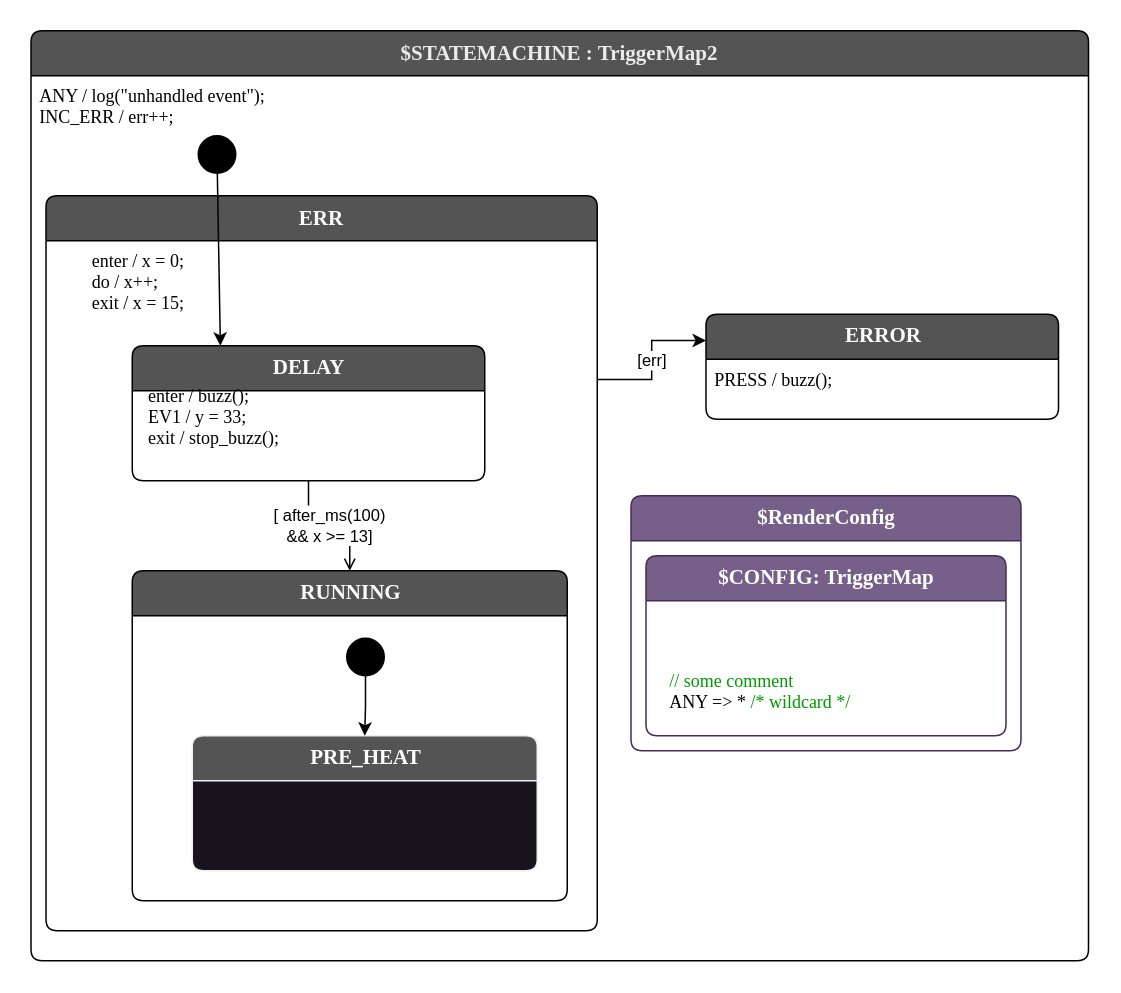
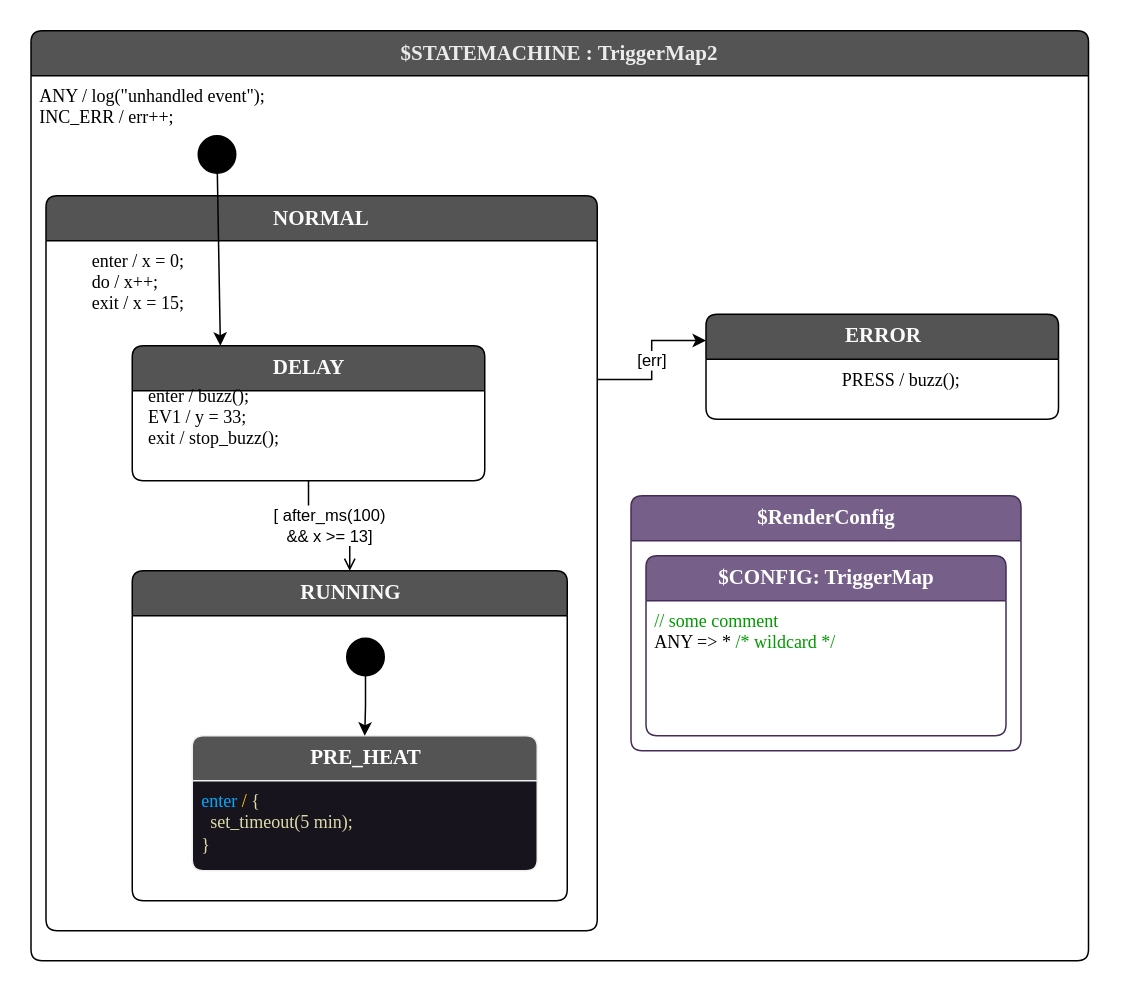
  <mxCell id="0" />
  <mxCell id="1" parent="0" />
  <mxCell id="2" value="$STATEMACHINE : TriggerMap2" style="shape=swimlane;rotatable=0;align=center;verticalAlign=top;fontFamily=Lucida Console;startSize=30;fontSize=14;fontStyle=1;swimlaneFillColor=default;rounded=1;arcSize=15;absoluteArcSize=1;fillColor=#545454;fontColor=#EBEBEB;" parent="1" vertex="1"><mxGeometry x="20" y="20" width="705" height="620" as="geometry" /></mxCell>
  <mxCell id="3" value="ANY / log(&quot;unhandled event&quot;);&#10;INC_ERR / err++;" style="fontFamily=Lucida Console;align=left;verticalAlign=top;fillColor=none;gradientColor=none;strokeColor=none;rounded=0;spacingLeft=4;resizable=0;movable=0;deletable=0;rotatable=0;autosize=1;" parent="2" vertex="1" connectable="0"><mxGeometry y="30" width="240" height="40" as="geometry" /></mxCell>
  <mxCell id="4" value="[err]" style="edgeStyle=orthogonalEdgeStyle;rounded=0;orthogonalLoop=1;jettySize=auto;html=1;exitX=1;exitY=0.25;exitDx=0;exitDy=0;entryX=0;entryY=0.25;entryDx=0;entryDy=0;" parent="2" source="5" target="17" edge="1"><mxGeometry relative="1" as="geometry" /></mxCell>
- <mxCell id="5" value="ERR" style="shape=swimlane;rotatable=0;align=center;verticalAlign=top;fontFamily=Lucida Console;startSize=30;fontSize=14;fontStyle=1;fontColor=#FAFAFA;fillColor=#545454;swimlaneFillColor=default;rounded=1;arcSize=15;absoluteArcSize=1;" parent="2" vertex="1"><mxGeometry x="10" y="110" width="367.5" height="490" as="geometry" /></mxCell>
+ <mxCell id="5" value="NORMAL" style="shape=swimlane;rotatable=0;align=center;verticalAlign=top;fontFamily=Lucida Console;startSize=30;fontSize=14;fontStyle=1;fontColor=#FAFAFA;fillColor=#545454;swimlaneFillColor=default;rounded=1;arcSize=15;absoluteArcSize=1;" parent="2" vertex="1"><mxGeometry x="10" y="110" width="367.5" height="490" as="geometry" /></mxCell>
  <mxCell id="6" value="enter / x = 0;&#10;do / x++;&#10;exit / x = 15;" style="fontFamily=Lucida Console;align=left;verticalAlign=top;fillColor=none;gradientColor=none;strokeColor=none;rounded=0;spacingLeft=4;resizable=0;movable=0;deletable=0;rotatable=0;autosize=1;" parent="5" vertex="1" connectable="0"><mxGeometry x="25" y="30" width="130" height="60" as="geometry" /></mxCell>
  <mxCell id="7" value="[ after_ms(100) &lt;br&gt;&amp;amp;&amp;amp; x &amp;gt;= 13]" style="edgeStyle=orthogonalEdgeStyle;rounded=0;orthogonalLoop=1;jettySize=auto;html=1;exitX=0.5;exitY=1;exitDx=0;exitDy=0;entryX=0.5;entryY=0;entryDx=0;entryDy=0;endArrow=open;" parent="5" source="8" target="10" edge="1"><mxGeometry relative="1" as="geometry" /></mxCell>
  <mxCell id="8" value="DELAY" style="shape=swimlane;rotatable=0;align=center;verticalAlign=top;fontFamily=Lucida Console;startSize=30;fontSize=14;fontStyle=1;swimlaneFillColor=default;html=1;rounded=1;arcSize=15;absoluteArcSize=1;fillColor=#545454;fontColor=#FAFAFA;" parent="5" vertex="1"><mxGeometry x="57.5" y="100" width="235" height="90" as="geometry" /></mxCell>
  <mxCell id="9" value="enter / buzz();&#10;EV1 / y = 33;&#10;exit / stop_buzz();" style="fontFamily=Lucida Console;align=left;verticalAlign=top;fillColor=none;gradientColor=none;strokeColor=none;rounded=0;spacingLeft=4;resizable=0;movable=0;deletable=0;rotatable=0;autosize=1;" parent="8" vertex="1" connectable="0"><mxGeometry x="5" y="20" width="160" height="60" as="geometry" /></mxCell>
  <mxCell id="10" value="RUNNING" style="shape=swimlane;rotatable=0;align=center;verticalAlign=top;fontFamily=Lucida Console;startSize=30;fontSize=14;fontStyle=1;swimlaneFillColor=default;html=1;rounded=1;arcSize=15;absoluteArcSize=1;fillColor=#545454;fontColor=#FAFAFA;" parent="5" vertex="1"><mxGeometry x="57.5" y="250" width="290" height="220" as="geometry" /></mxCell>
  <mxCell id="11" value="" style="fontFamily=Lucida Console;align=left;verticalAlign=top;fillColor=none;gradientColor=none;strokeColor=none;rounded=0;spacingLeft=4;resizable=0;movable=0;deletable=0;rotatable=0;autosize=1;" parent="10" vertex="1" connectable="0"><mxGeometry y="30" width="50" height="40" as="geometry" /></mxCell>
  <mxCell id="12" value="PRE_HEAT" style="shape=swimlane;rotatable=0;align=center;verticalAlign=top;fontFamily=Lucida Console;startSize=30;fontSize=14;fontStyle=1;swimlaneFillColor=#18141d;html=1;rounded=1;arcSize=15;absoluteArcSize=1;fillColor=#545454;fontColor=#ffffff;strokeColor=#F0F0F0;" parent="10" vertex="1"><mxGeometry x="40" y="110" width="230" height="90" as="geometry" /></mxCell>
+ <mxCell id="13" value="&lt;font color=&quot;#00aaff&quot;&gt;enter&amp;nbsp;&lt;/font&gt;&lt;font color=&quot;#ffd700&quot;&gt;/&lt;/font&gt;&lt;font color=&quot;#dcdcaa&quot;&gt;&amp;nbsp;{&amp;nbsp;&lt;br&gt;&lt;/font&gt;&lt;font color=&quot;#dcdcaa&quot;&gt;&amp;nbsp; set_timeout(5 min);&lt;br&gt;}&lt;/font&gt;&lt;font color=&quot;#00aaff&quot;&gt;&lt;br&gt;&lt;/font&gt;" style="fontFamily=Lucida Console;align=left;verticalAlign=top;fillColor=none;gradientColor=none;strokeColor=none;rounded=0;spacingLeft=4;resizable=0;movable=0;deletable=0;rotatable=0;autosize=1;html=1;" parent="12" connectable="0" vertex="1"><mxGeometry y="30" width="180" height="60" as="geometry" /></mxCell>
  <mxCell id="14" style="edgeStyle=orthogonalEdgeStyle;rounded=0;orthogonalLoop=1;jettySize=auto;html=1;entryX=0.5;entryY=0;entryDx=0;entryDy=0;" parent="10" source="15" target="12" edge="1"><mxGeometry relative="1" as="geometry" /></mxCell>
  <mxCell id="15" value="$initial_state" style="shape=ellipse;aspect=fixed;fillColor=#000000;resizable=0;rotatable=0;noLabel=1;" parent="10" vertex="1"><mxGeometry x="143" y="45" width="25" height="25" as="geometry" /></mxCell>
  <mxCell id="16" value="$initial_state" style="shape=ellipse;aspect=fixed;fillColor=#000000;resizable=0;rotatable=0;noLabel=1;editable=0;" parent="2" vertex="1"><mxGeometry x="111.5" y="70" width="25" height="25" as="geometry" /></mxCell>
  <mxCell id="17" value="ERROR" style="shape=swimlane;rotatable=0;align=center;verticalAlign=top;fontFamily=Lucida Console;startSize=30;fontSize=14;fontStyle=1;swimlaneFillColor=default;html=1;rounded=1;arcSize=15;absoluteArcSize=1;fillColor=#545454;fontColor=#FAFAFA;" parent="2" vertex="1"><mxGeometry x="450" y="189" width="235" height="70" as="geometry" /></mxCell>
- <mxCell id="18" value="PRESS / buzz();" style="fontFamily=Lucida Console;align=left;verticalAlign=top;fillColor=none;gradientColor=none;strokeColor=none;rounded=0;spacingLeft=4;resizable=0;movable=0;deletable=0;rotatable=0;autosize=1;" parent="17" vertex="1" connectable="0"><mxGeometry y="30" width="130" height="30" as="geometry" /></mxCell>
+ <mxCell id="18" value="PRESS / buzz();" style="fontFamily=Lucida Console;align=left;verticalAlign=top;fillColor=none;gradientColor=none;strokeColor=none;rounded=0;spacingLeft=4;resizable=0;movable=0;deletable=0;rotatable=0;autosize=1;" parent="17" vertex="1" connectable="0"><mxGeometry x="85" y="30" width="130" height="30" as="geometry" /></mxCell>
  <mxCell id="19" value="$RenderConfig" style="shape=swimlane;rotatable=0;align=center;verticalAlign=top;fontFamily=Lucida Console;startSize=30;fontSize=14;fontStyle=1;swimlaneFillColor=default;html=1;rounded=1;arcSize=15;absoluteArcSize=1;fillColor=#76608a;strokeColor=#432D57;fontColor=#ffffff;" parent="2" vertex="1"><mxGeometry x="400" y="310" width="260" height="170" as="geometry"><mxRectangle x="97" y="62" width="210" height="70" as="alternateBounds" /></mxGeometry></mxCell>
  <mxCell id="20" value="" style="fontFamily=Lucida Console;align=left;verticalAlign=top;fillColor=none;gradientColor=none;strokeColor=none;rounded=0;spacingLeft=4;resizable=0;movable=0;deletable=0;rotatable=0;autosize=1;" parent="19" vertex="1" connectable="0"><mxGeometry y="30" width="50" height="40" as="geometry" /></mxCell>
  <mxCell id="21" value="$CONFIG: TriggerMap" style="shape=swimlane;rotatable=0;align=center;verticalAlign=top;fontFamily=Lucida Console;startSize=30;fontSize=14;fontStyle=1;swimlaneFillColor=default;html=1;rounded=1;arcSize=15;absoluteArcSize=1;fillColor=#76608a;fontColor=#ffffff;strokeColor=#432D57;" parent="19" vertex="1"><mxGeometry x="10" y="40" width="240" height="120" as="geometry"><mxRectangle x="40" y="80" width="280" height="70" as="alternateBounds" /></mxGeometry></mxCell>
- <mxCell id="22" value="&lt;font color=&quot;#009900&quot;&gt;// some comment&lt;br&gt;&lt;/font&gt;ANY =&amp;gt; *&amp;nbsp;&lt;span style=&quot;color: rgb(0, 153, 0);&quot;&gt;/* wildcard */&lt;/span&gt;&lt;br&gt;" style="fontFamily=Lucida Console;align=left;verticalAlign=top;fillColor=none;gradientColor=none;strokeColor=none;rounded=0;spacingLeft=4;resizable=0;movable=0;deletable=0;rotatable=0;autosize=1;html=1;" parent="21" vertex="1" connectable="0"><mxGeometry x="10" y="70" width="190" height="40" as="geometry" /></mxCell>
+ <mxCell id="22" value="&lt;font color=&quot;#009900&quot;&gt;// some comment&lt;br&gt;&lt;/font&gt;ANY =&amp;gt; *&amp;nbsp;&lt;span style=&quot;color: rgb(0, 153, 0);&quot;&gt;/* wildcard */&lt;/span&gt;&lt;br&gt;" style="fontFamily=Lucida Console;align=left;verticalAlign=top;fillColor=none;gradientColor=none;strokeColor=none;rounded=0;spacingLeft=4;resizable=0;movable=0;deletable=0;rotatable=0;autosize=1;html=1;" parent="21" vertex="1" connectable="0"><mxGeometry y="30" width="190" height="40" as="geometry" /></mxCell>
  <mxCell id="23" style="edgeStyle=none;html=1;entryX=0.25;entryY=0;entryDx=0;entryDy=0;" parent="2" source="16" target="8" edge="1"><mxGeometry relative="1" as="geometry" /></mxCell>
